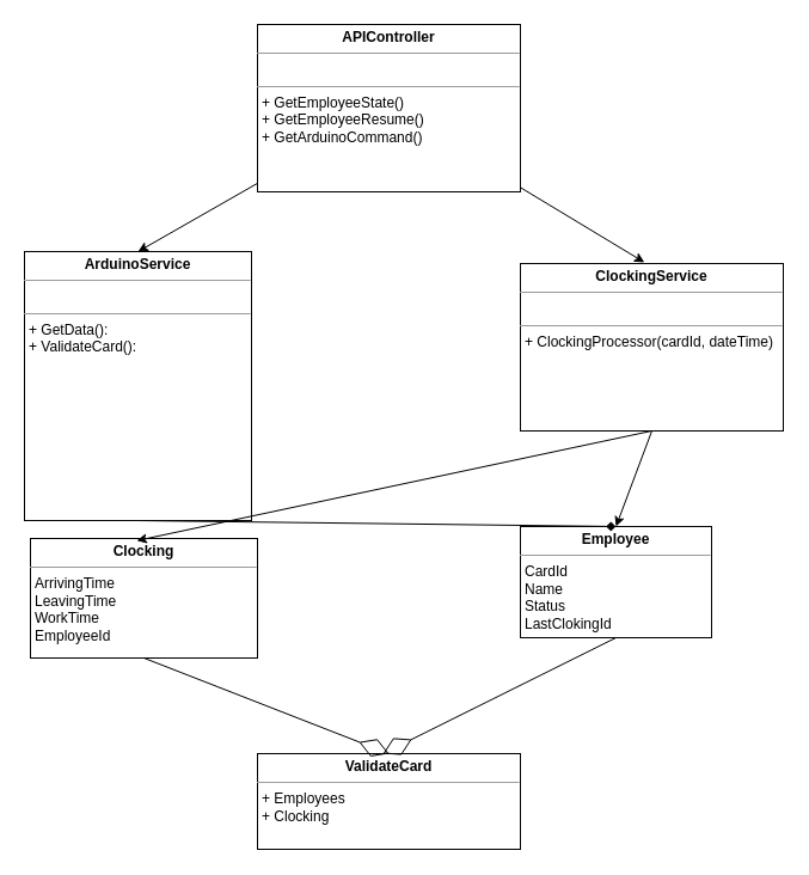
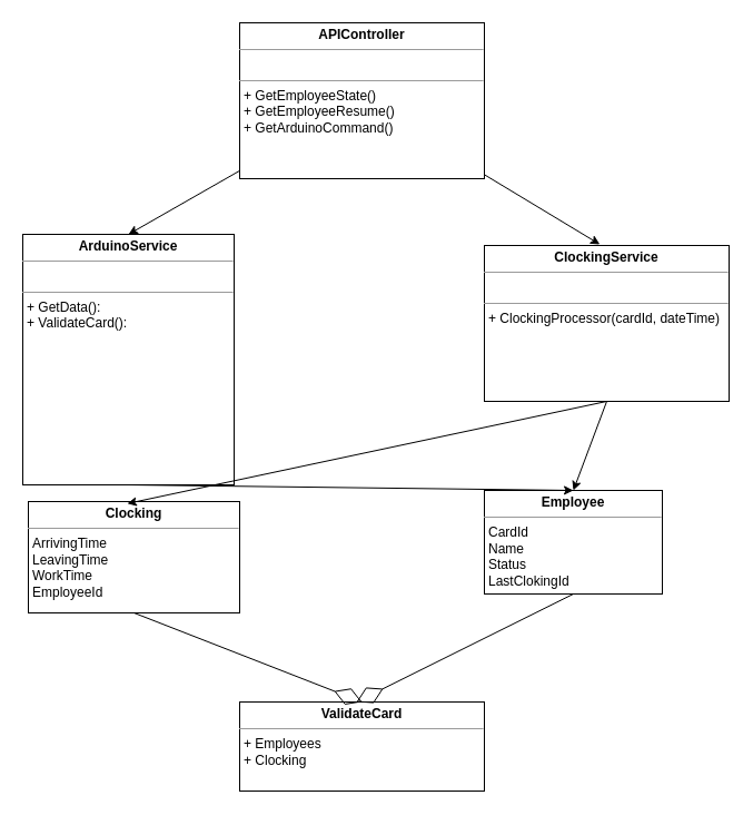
  <mxCell id="0" />
  <mxCell id="1" parent="0" />
  <mxCell id="2" value="&lt;p style=&quot;margin:0px;margin-top:4px;text-align:center;&quot;&gt;&lt;b&gt;Employee&lt;/b&gt;&lt;/p&gt;&lt;hr size=&quot;1&quot;&gt;&lt;p style=&quot;margin:0px;margin-left:4px;&quot;&gt;CardId&lt;/p&gt;&lt;p style=&quot;margin:0px;margin-left:4px;&quot;&gt;Name&lt;/p&gt;&lt;p style=&quot;margin:0px;margin-left:4px;&quot;&gt;Status&lt;/p&gt;&lt;p style=&quot;margin:0px;margin-left:4px;&quot;&gt;LastClokingId&lt;/p&gt;&lt;p style=&quot;margin:0px;margin-left:4px;&quot;&gt;&lt;br&gt;&lt;/p&gt;" style="verticalAlign=top;align=left;overflow=fill;fontSize=12;fontFamily=Helvetica;html=1;rounded=0;shadow=0;comic=0;labelBackgroundColor=none;strokeWidth=1" parent="1" vertex="1"><mxGeometry x="435" y="440" width="160" height="93" as="geometry" /></mxCell>
  <mxCell id="3" value="&lt;p style=&quot;margin:0px;margin-top:4px;text-align:center;&quot;&gt;&lt;b&gt;Clocking&lt;/b&gt;&lt;/p&gt;&lt;hr size=&quot;1&quot;&gt;&lt;p style=&quot;margin:0px;margin-left:4px;&quot;&gt;ArrivingTime&lt;/p&gt;&lt;p style=&quot;margin:0px;margin-left:4px;&quot;&gt;LeavingTime&lt;/p&gt;&lt;p style=&quot;margin:0px;margin-left:4px;&quot;&gt;WorkTime&lt;/p&gt;&lt;p style=&quot;margin:0px;margin-left:4px;&quot;&gt;EmployeeId&lt;/p&gt;&lt;p style=&quot;margin:0px;margin-left:4px;&quot;&gt;&lt;br&gt;&lt;/p&gt;" style="verticalAlign=top;align=left;overflow=fill;fontSize=12;fontFamily=Helvetica;html=1;rounded=0;shadow=0;comic=0;labelBackgroundColor=none;strokeWidth=1" vertex="1" parent="1"><mxGeometry x="25" y="450" width="190" height="100" as="geometry" /></mxCell>
  <mxCell id="4" value="&lt;p style=&quot;margin:0px;margin-top:4px;text-align:center;&quot;&gt;&lt;b&gt;ArduinoService&lt;/b&gt;&lt;/p&gt;&lt;hr size=&quot;1&quot;&gt;&lt;p style=&quot;margin:0px;margin-left:4px;&quot;&gt;&lt;br&gt;&lt;/p&gt;&lt;hr size=&quot;1&quot;&gt;&lt;p style=&quot;margin:0px;margin-left:4px;&quot;&gt;+ GetData():&amp;nbsp;&lt;/p&gt;&lt;p style=&quot;margin:0px;margin-left:4px;&quot;&gt;+ ValidateCard():&lt;/p&gt;" style="verticalAlign=top;align=left;overflow=fill;fontSize=12;fontFamily=Helvetica;html=1;rounded=0;shadow=0;comic=0;labelBackgroundColor=none;strokeWidth=1" vertex="1" parent="1"><mxGeometry x="20" y="210" width="190" height="225" as="geometry" /></mxCell>
  <mxCell id="5" value="&lt;p style=&quot;margin:0px;margin-top:4px;text-align:center;&quot;&gt;&lt;b&gt;ClockingService&lt;/b&gt;&lt;/p&gt;&lt;hr size=&quot;1&quot;&gt;&lt;p style=&quot;margin:0px;margin-left:4px;&quot;&gt;&lt;br&gt;&lt;/p&gt;&lt;hr size=&quot;1&quot;&gt;&lt;p style=&quot;margin:0px;margin-left:4px;&quot;&gt;+ ClockingProcessor(cardId, dateTime)&lt;/p&gt;" style="verticalAlign=top;align=left;overflow=fill;fontSize=12;fontFamily=Helvetica;html=1;rounded=0;shadow=0;comic=0;labelBackgroundColor=none;strokeWidth=1" vertex="1" parent="1"><mxGeometry x="435" y="220" width="220" height="140" as="geometry" /></mxCell>
  <mxCell id="6" value="&lt;p style=&quot;margin:0px;margin-top:4px;text-align:center;&quot;&gt;&lt;b&gt;ValidateCard&lt;/b&gt;&lt;/p&gt;&lt;hr size=&quot;1&quot;&gt;&lt;p style=&quot;margin:0px;margin-left:4px;&quot;&gt;+ Employees&lt;/p&gt;&lt;p style=&quot;margin:0px;margin-left:4px;&quot;&gt;+ Clocking&lt;/p&gt;&lt;p style=&quot;margin:0px;margin-left:4px;&quot;&gt;&lt;br&gt;&lt;/p&gt;" style="verticalAlign=top;align=left;overflow=fill;fontSize=12;fontFamily=Helvetica;html=1;rounded=0;shadow=0;comic=0;labelBackgroundColor=none;strokeWidth=1" vertex="1" parent="1"><mxGeometry x="215" y="630" width="220" height="80" as="geometry" /></mxCell>
  <mxCell id="7" value="&lt;p style=&quot;margin:0px;margin-top:4px;text-align:center;&quot;&gt;&lt;b&gt;APIController&lt;/b&gt;&lt;/p&gt;&lt;hr size=&quot;1&quot;&gt;&lt;p style=&quot;margin:0px;margin-left:4px;&quot;&gt;&lt;br&gt;&lt;/p&gt;&lt;hr size=&quot;1&quot;&gt;&lt;p style=&quot;margin:0px;margin-left:4px;&quot;&gt;+ GetEmployeeState()&lt;/p&gt;&lt;p style=&quot;margin:0px;margin-left:4px;&quot;&gt;+ GetEmployeeResume()&lt;/p&gt;&lt;p style=&quot;margin:0px;margin-left:4px;&quot;&gt;+ GetArduinoCommand()&lt;/p&gt;" style="verticalAlign=top;align=left;overflow=fill;fontSize=12;fontFamily=Helvetica;html=1;rounded=0;shadow=0;comic=0;labelBackgroundColor=none;strokeWidth=1" vertex="1" parent="1"><mxGeometry x="215" y="20" width="220" height="140" as="geometry" /></mxCell>
  <mxCell id="8" value="" style="endArrow=classic;html=1;rounded=0;entryX=0.5;entryY=0;entryDx=0;entryDy=0;" edge="1" parent="1" source="7" target="4"><mxGeometry width="50" height="50" relative="1" as="geometry"><mxPoint x="210" y="160" as="sourcePoint" /><mxPoint x="350" y="270" as="targetPoint" /></mxGeometry></mxCell>
  <mxCell id="9" value="" style="endArrow=classic;html=1;rounded=0;entryX=0.472;entryY=-0.007;entryDx=0;entryDy=0;entryPerimeter=0;" edge="1" parent="1" source="7" target="5"><mxGeometry width="50" height="50" relative="1" as="geometry"><mxPoint x="225" y="100" as="sourcePoint" /><mxPoint x="125" y="220" as="targetPoint" /></mxGeometry></mxCell>
  <mxCell id="10" value="" style="endArrow=classic;html=1;rounded=0;exitX=0.5;exitY=1;exitDx=0;exitDy=0;entryX=0.468;entryY=0.018;entryDx=0;entryDy=0;entryPerimeter=0;" edge="1" parent="1" source="5" target="3"><mxGeometry width="50" height="50" relative="1" as="geometry"><mxPoint x="235" y="110" as="sourcePoint" /><mxPoint x="135" y="230" as="targetPoint" /></mxGeometry></mxCell>
  <mxCell id="11" value="" style="endArrow=classic;html=1;rounded=0;exitX=0.5;exitY=1;exitDx=0;exitDy=0;entryX=0.5;entryY=0;entryDx=0;entryDy=0;" edge="1" parent="1" source="5" target="2"><mxGeometry width="50" height="50" relative="1" as="geometry"><mxPoint x="245" y="120" as="sourcePoint" /><mxPoint x="145" y="240" as="targetPoint" /></mxGeometry></mxCell>
- <mxCell id="12" value="" style="endArrow=diamond;html=1;rounded=0;exitX=0.5;exitY=1;exitDx=0;exitDy=0;entryX=0.5;entryY=0;entryDx=0;entryDy=0;" edge="1" parent="1" source="4" target="2"><mxGeometry width="50" height="50" relative="1" as="geometry"><mxPoint x="255" y="130" as="sourcePoint" /><mxPoint x="155" y="250" as="targetPoint" /></mxGeometry></mxCell>
+ <mxCell id="12" value="" style="endArrow=classic;html=1;rounded=0;exitX=0.5;exitY=1;exitDx=0;exitDy=0;entryX=0.5;entryY=0;entryDx=0;entryDy=0;" edge="1" parent="1" source="4" target="2"><mxGeometry width="50" height="50" relative="1" as="geometry"><mxPoint x="255" y="130" as="sourcePoint" /><mxPoint x="155" y="250" as="targetPoint" /></mxGeometry></mxCell>
  <mxCell id="13" value="" style="endArrow=diamondThin;endFill=0;endSize=24;html=1;rounded=0;exitX=0.5;exitY=1;exitDx=0;exitDy=0;entryX=0.5;entryY=0;entryDx=0;entryDy=0;" edge="1" parent="1" source="3" target="6"><mxGeometry width="160" relative="1" as="geometry"><mxPoint x="240" y="700" as="sourcePoint" /><mxPoint x="400" y="700" as="targetPoint" /></mxGeometry></mxCell>
  <mxCell id="14" value="" style="endArrow=diamondThin;endFill=0;endSize=24;html=1;rounded=0;exitX=0.5;exitY=1;exitDx=0;exitDy=0;" edge="1" parent="1" source="2"><mxGeometry width="160" relative="1" as="geometry"><mxPoint x="130" y="560" as="sourcePoint" /><mxPoint x="320" y="630" as="targetPoint" /></mxGeometry></mxCell>
